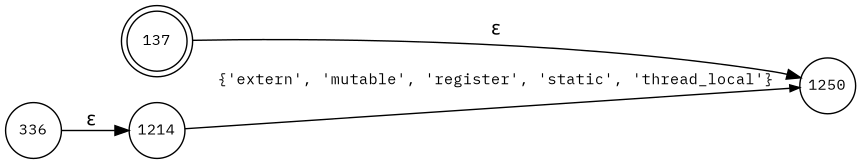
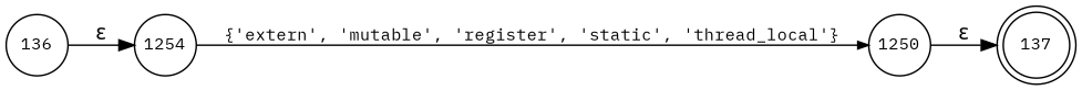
  digraph {
    fontname="IBM Plex Mono"
    rankdir=LR
    node [fixedsize=true fontname="IBM Plex Mono" fontsize=11 shape=circle peripheries=1]
    edge [fontname="IBM Plex Mono"]
    n1 [label=137 shape=doublecircle width=.6 peripheries=""]
-   n2 [label=1214 width=.55]
+   n2 [label=1254 width=.55]
    n3 [label=1250 width=.55]
-   n4 [label=336 width=.55]
+   n4 [label=136 width=.55]
    n2 -> n3 [arrowhead=normal arrowsize=.7 fontsize=11 label="{'extern', 'mutable', 'register', 'static', 'thread_local'}"]
-   n1 -> n3 [label="&epsilon;"]
+   n3 -> n1 [label="&epsilon;"]
    n4 -> n2 [label="&epsilon;"]
  }
